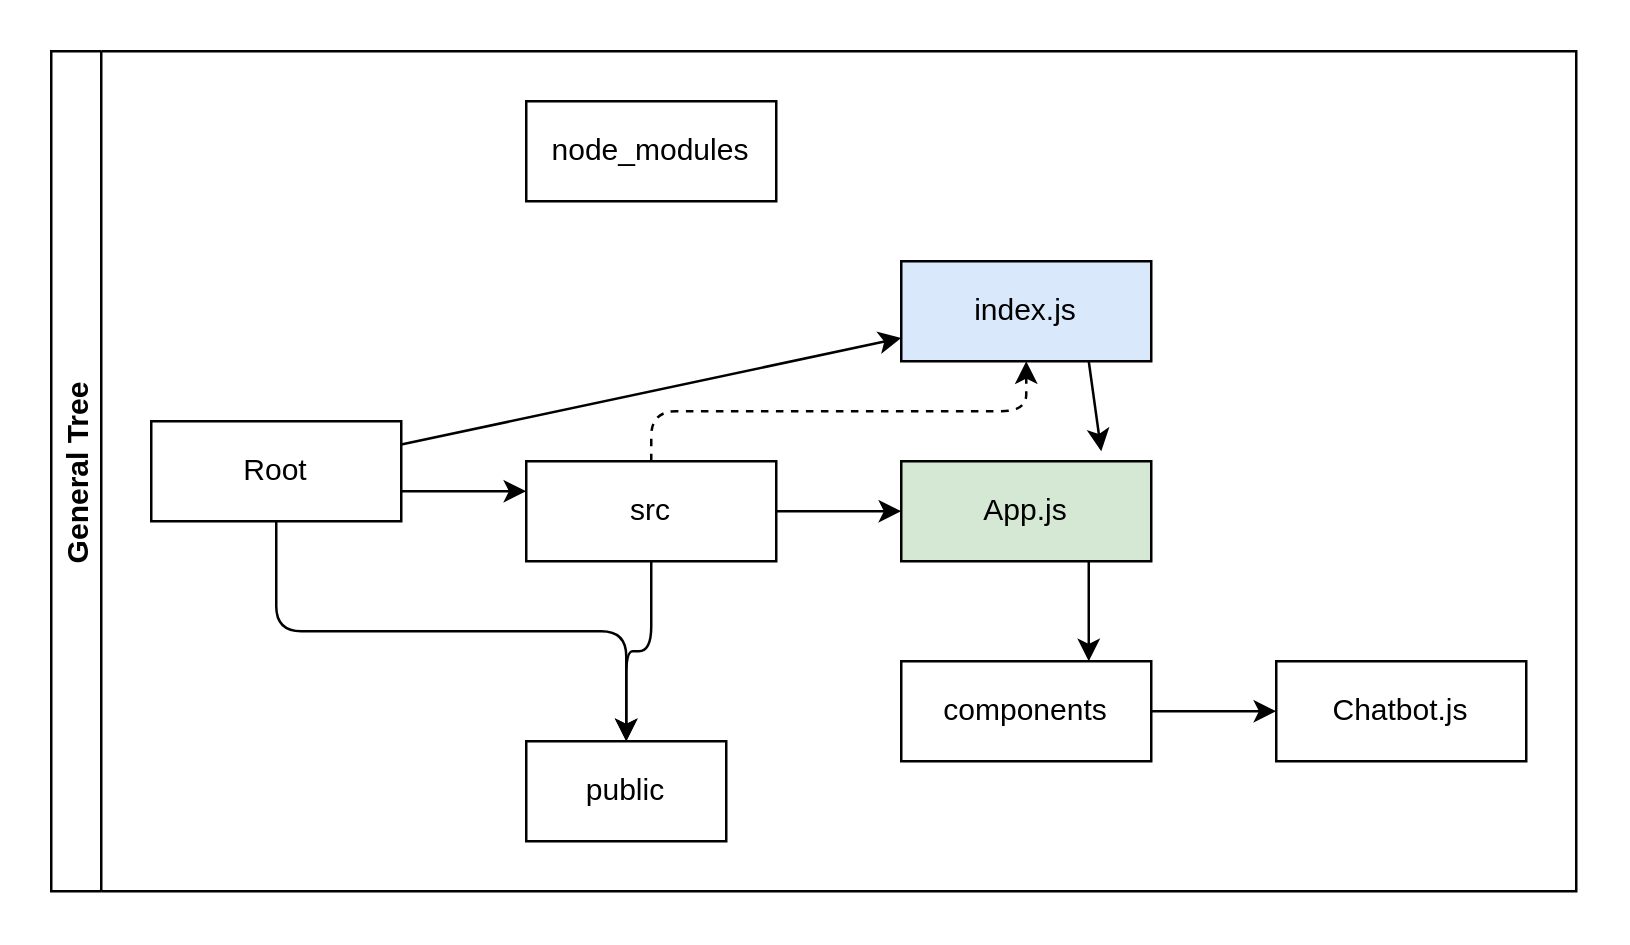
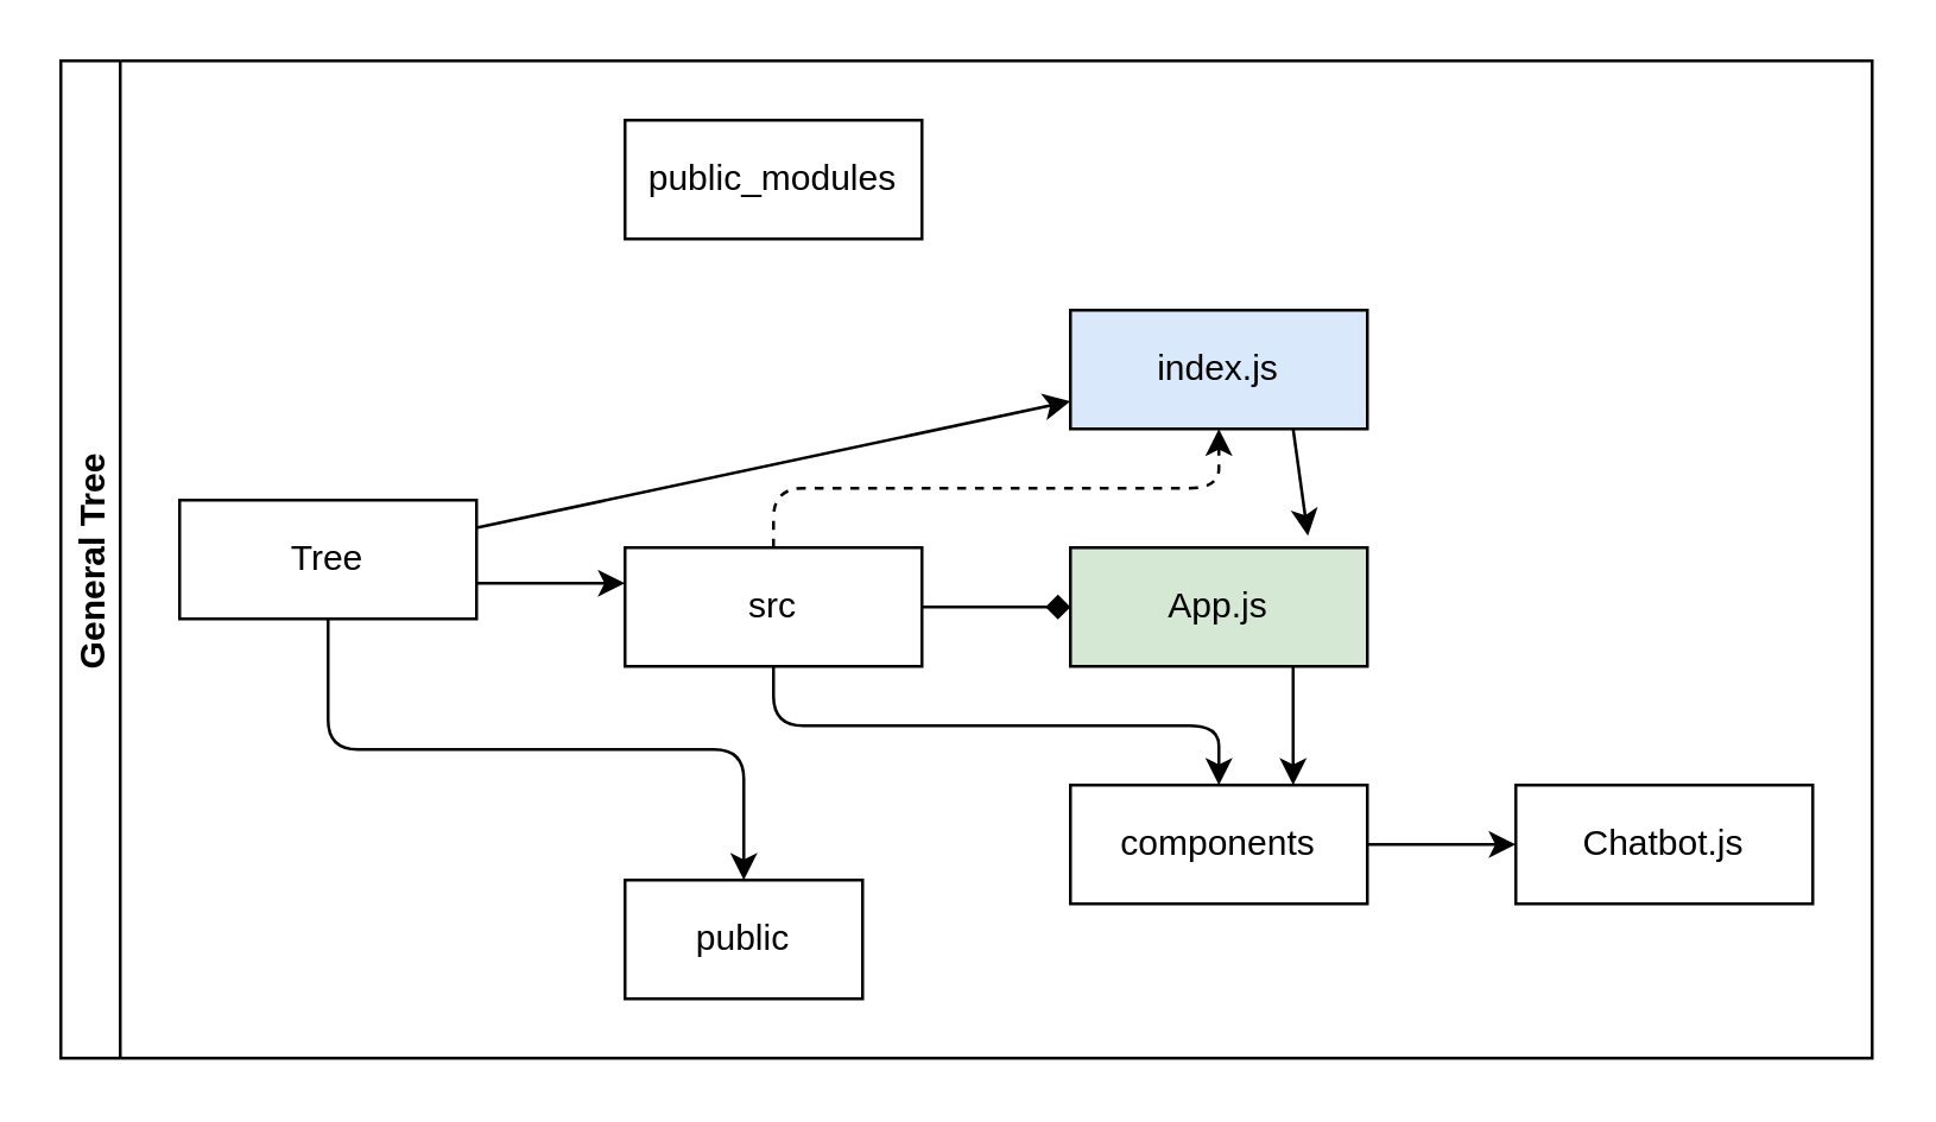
  <mxCell id="0" />
  <mxCell id="1" parent="0" />
  <mxCell id="2" value="General Tree" style="swimlane;startSize=20;horizontal=0;childLayout=treeLayout;horizontalTree=1;resizable=0;containerType=tree;fontSize=12;direction=east;" vertex="1" parent="1"><mxGeometry x="20" y="20" width="610" height="336" as="geometry" /></mxCell>
- <mxCell id="3" value="Root" style="whiteSpace=wrap;html=1;" vertex="1" parent="2"><mxGeometry x="40" y="148" width="100" height="40" as="geometry" /></mxCell>
+ <mxCell id="3" value="Tree" style="whiteSpace=wrap;html=1;" vertex="1" parent="2"><mxGeometry x="40" y="148" width="100" height="40" as="geometry" /></mxCell>
  <mxCell id="4" value="public" style="whiteSpace=wrap;html=1;" vertex="1" parent="2"><mxGeometry x="190" y="276" width="80" height="40" as="geometry" /></mxCell>
  <mxCell id="5" value="" style="edgeStyle=elbowEdgeStyle;elbow=vertical;html=1;rounded=1;curved=0;sourcePerimeterSpacing=0;targetPerimeterSpacing=0;startSize=6;endSize=6;" edge="1" parent="2" source="3" target="4"><mxGeometry relative="1" as="geometry" /></mxCell>
  <mxCell id="6" value="" style="edgeStyle=elbowEdgeStyle;elbow=vertical;html=1;rounded=1;curved=0;sourcePerimeterSpacing=0;targetPerimeterSpacing=0;startSize=6;endSize=6;" edge="1" target="7" source="3" parent="2"><mxGeometry relative="1" as="geometry"><mxPoint x="180" y="-848.5" as="sourcePoint" /></mxGeometry></mxCell>
  <mxCell id="7" value="src" style="whiteSpace=wrap;html=1;" vertex="1" parent="2"><mxGeometry x="190" y="164" width="100" height="40" as="geometry" /></mxCell>
- <mxCell id="8" value="" style="edgeStyle=elbowEdgeStyle;elbow=vertical;html=1;rounded=1;curved=0;sourcePerimeterSpacing=0;targetPerimeterSpacing=0;startSize=6;endSize=6;" edge="1" target="4" source="7" parent="2"><mxGeometry relative="1" as="geometry"><mxPoint x="180" y="-648.5" as="sourcePoint" /></mxGeometry></mxCell>
+ <mxCell id="8" value="" style="edgeStyle=elbowEdgeStyle;elbow=vertical;html=1;rounded=1;curved=0;sourcePerimeterSpacing=0;targetPerimeterSpacing=0;startSize=6;endSize=6;" edge="1" target="9" source="7" parent="2"><mxGeometry relative="1" as="geometry"><mxPoint x="180" y="-648.5" as="sourcePoint" /></mxGeometry></mxCell>
  <mxCell id="9" value="components" style="whiteSpace=wrap;html=1;" vertex="1" parent="2"><mxGeometry x="340" y="244" width="100" height="40" as="geometry" /></mxCell>
- <mxCell id="10" value="" style="edgeStyle=elbowEdgeStyle;elbow=vertical;html=1;rounded=1;curved=0;sourcePerimeterSpacing=0;targetPerimeterSpacing=0;startSize=6;endSize=6;" edge="1" target="11" source="7" parent="2"><mxGeometry relative="1" as="geometry"><mxPoint x="180" y="-629" as="sourcePoint" /></mxGeometry></mxCell>
+ <mxCell id="10" value="" style="edgeStyle=elbowEdgeStyle;elbow=vertical;html=1;rounded=1;curved=0;sourcePerimeterSpacing=0;targetPerimeterSpacing=0;startSize=6;endSize=6;endArrow=diamond;" edge="1" target="11" source="7" parent="2"><mxGeometry relative="1" as="geometry"><mxPoint x="180" y="-629" as="sourcePoint" /></mxGeometry></mxCell>
  <mxCell id="11" value="App.js" style="whiteSpace=wrap;html=1;fillColor=#d5e8d4;" vertex="1" parent="2"><mxGeometry x="340" y="164" width="100" height="40" as="geometry" /></mxCell>
  <mxCell id="12" value="" style="edgeStyle=elbowEdgeStyle;elbow=vertical;html=1;rounded=1;curved=0;sourcePerimeterSpacing=0;targetPerimeterSpacing=0;startSize=6;endSize=6;dashed=1;" edge="1" target="13" source="7" parent="2"><mxGeometry relative="1" as="geometry"><mxPoint x="180" y="-475.5" as="sourcePoint" /></mxGeometry></mxCell>
  <mxCell id="13" value="index.js" style="whiteSpace=wrap;html=1;fillColor=#dae8fc;" vertex="1" parent="2"><mxGeometry x="340" y="84" width="100" height="40" as="geometry" /></mxCell>
  <mxCell id="14" value="" style="edgeStyle=none;html=1;" edge="1" source="3" target="13" parent="2"><mxGeometry relative="1" as="geometry" /></mxCell>
- <mxCell id="15" value="node_modules" style="whiteSpace=wrap;html=1;" vertex="1" parent="2"><mxGeometry x="190" y="20" width="100" height="40" as="geometry" /></mxCell>
+ <mxCell id="15" value="public_modules" style="whiteSpace=wrap;html=1;" vertex="1" parent="2"><mxGeometry x="190" y="20" width="100" height="40" as="geometry" /></mxCell>
  <mxCell id="16" value="" style="edgeStyle=elbowEdgeStyle;elbow=vertical;html=1;rounded=1;curved=0;sourcePerimeterSpacing=0;targetPerimeterSpacing=0;startSize=6;endSize=6;" edge="1" target="17" source="9" parent="2"><mxGeometry relative="1" as="geometry"><mxPoint x="270" y="264" as="sourcePoint" /></mxGeometry></mxCell>
  <mxCell id="17" value="Chatbot.js" style="whiteSpace=wrap;html=1;" vertex="1" parent="2"><mxGeometry x="490" y="244" width="100" height="40" as="geometry" /></mxCell>
  <mxCell id="18" value="" style="endArrow=classic;html=1;entryX=0.75;entryY=0;entryDx=0;entryDy=0;exitX=0.75;exitY=1;exitDx=0;exitDy=0;" edge="1" parent="2" source="11" target="9"><mxGeometry width="50" height="50" relative="1" as="geometry"><mxPoint x="370" y="230" as="sourcePoint" /><mxPoint x="420" y="180" as="targetPoint" /></mxGeometry></mxCell>
  <mxCell id="19" value="" style="endArrow=classic;html=1;exitX=0.75;exitY=1;exitDx=0;exitDy=0;" edge="1" parent="1" source="13"><mxGeometry width="50" height="50" relative="1" as="geometry"><mxPoint x="390" y="250" as="sourcePoint" /><mxPoint x="440" y="180" as="targetPoint" /></mxGeometry></mxCell>
